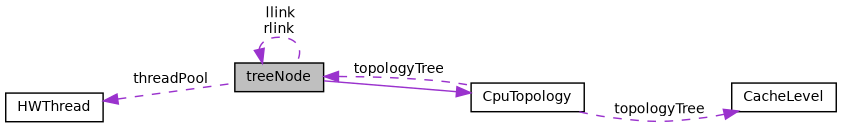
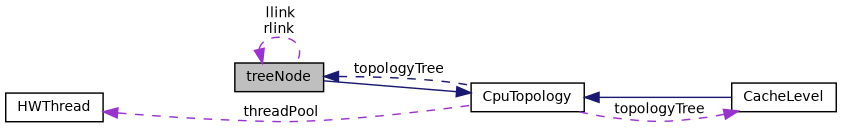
  digraph {
    rankdir=LR
    node [color=black fillcolor=white fontname=Helvetica fontsize=10 shape=record style=filled]
    edge [color=darkorchid3 dir=back fontname=Helvetica fontsize=10 labelfontname=Helvetica labelfontsize=10 style=dashed]
    n1 [fillcolor=grey75 fontcolor=black height=0.2 label=treeNode width=0.4]
    n2 [height=0.2 label=CpuTopology width=0.4]
    n3 [height=0.2 label=CacheLevel width=0.4]
    n4 [height=0.2 label=HWThread width=0.4]
    n1 -> n1 [label=" llink\nrlink"]
-   n1 -> n2 [label=" topologyTree"]
-   n2 -> n1 [style=solid]
+   n1 -> n2 [color=midnightblue label=" topologyTree"]
+   n2 -> n1 [color=midnightblue style=solid]
+   n2 -> n3 [color=midnightblue style=solid]
    n3 -> n2 [label=" topologyTree"]
-   n4 -> n1 [label=" threadPool"]
+   n4 -> n2 [label=" threadPool"]
  }
